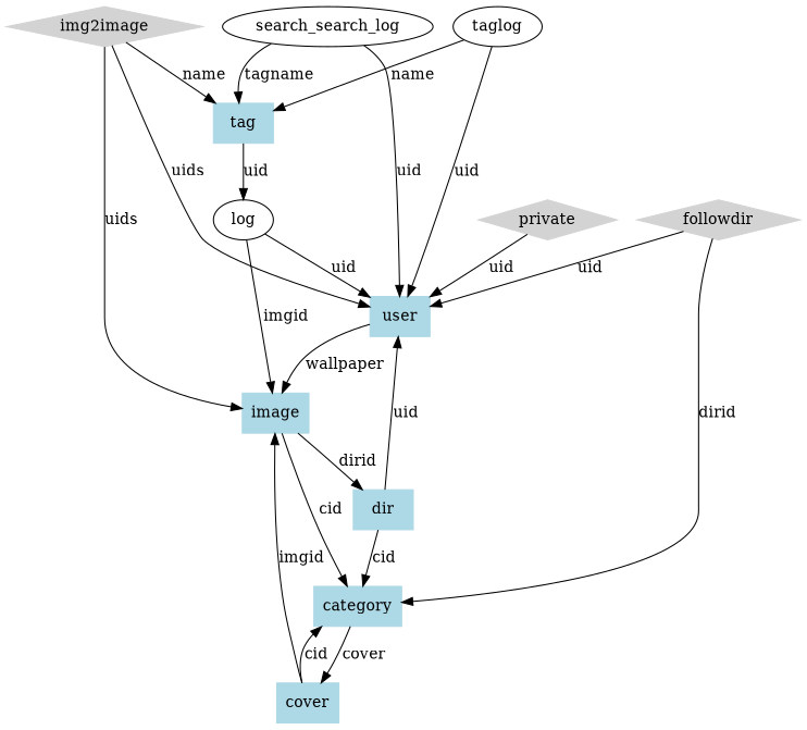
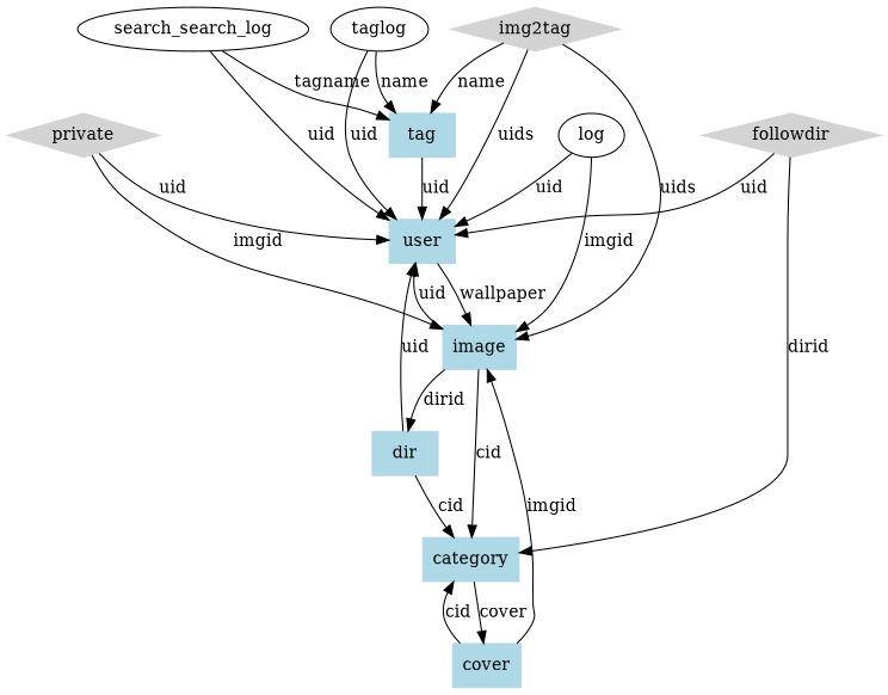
  digraph {
    rankdir=TB
    node [shape=box color=lightblue style=filled]
    log [shape=ellipse color="" style=""]
    user
    image
    category
    dir
    taglog [shape=ellipse color="" style=""]
    tag
    n8 [label=search_search_log shape=ellipse color="" style=""]
    cover
-   img2tag [color=lightgrey shape=diamond label=img2image]
+   img2tag [color=lightgrey shape=diamond]
    private [color=lightgrey shape=diamond]
    followdir [color=lightgrey shape=diamond]
    log -> user [label=uid]
    log -> image [label=imgid]
    user -> image [label=wallpaper]
+   image -> user [label=uid]
    image -> category [label=cid]
    image -> dir [label=dirid]
    category -> cover [label=cover]
    dir -> user [label=uid]
    dir -> category [label=cid]
    taglog -> user [label=uid]
    taglog -> tag [label=name]
-   tag -> log [label=uid]
+   tag -> user [label=uid]
    n8 -> user [label=uid]
    n8 -> tag [label=tagname]
    cover -> image [label=imgid]
    cover -> category [label=cid]
    img2tag -> user [label=uids]
    img2tag -> image [label=uids]
    img2tag -> tag [label=name]
    private -> user [label=uid]
+   private -> image [label=imgid]
    followdir -> user [label=uid]
    followdir -> category [label=dirid]
  }
